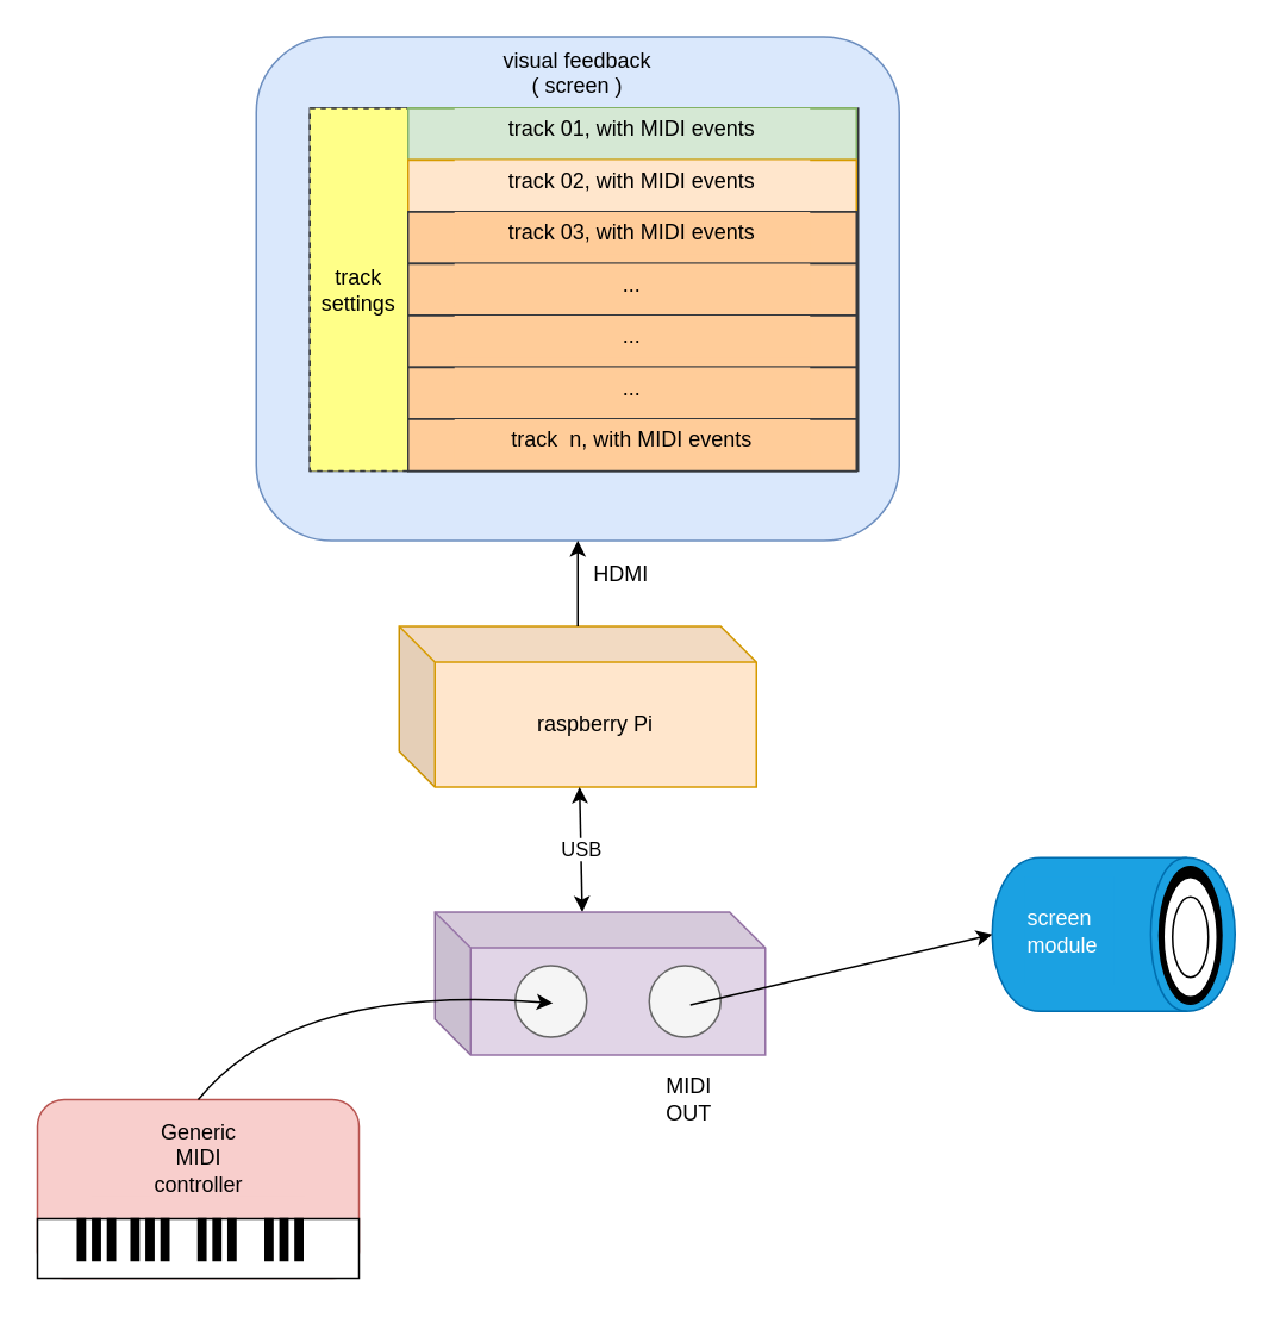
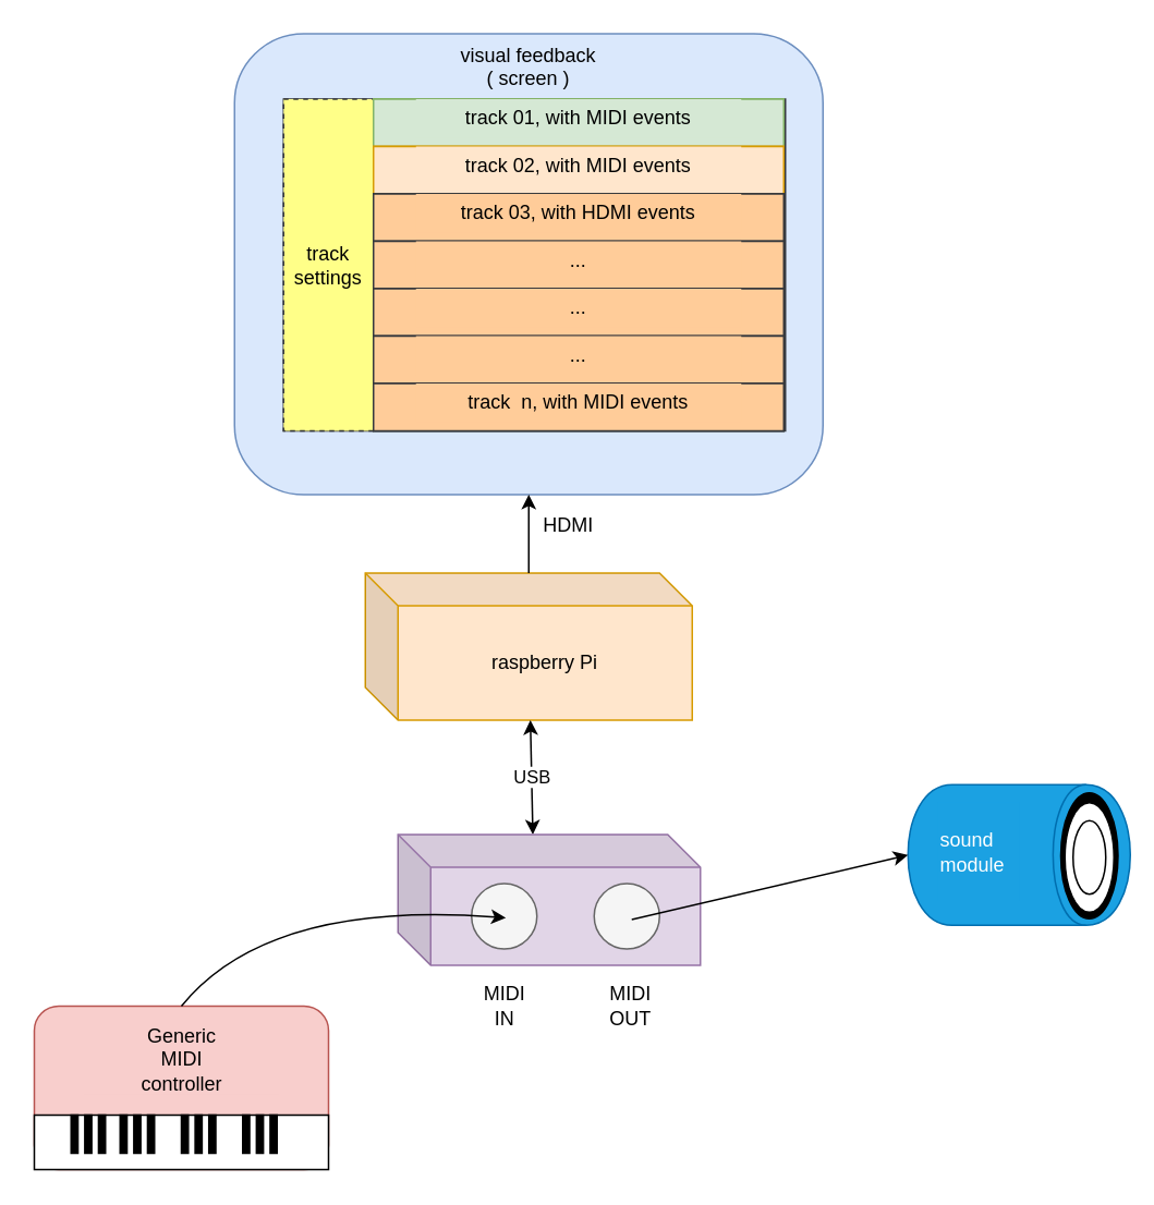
  <mxCell id="0" />
  <mxCell id="1" parent="0" />
  <mxCell id="2" value="" style="group;movable=0;resizable=0;rotatable=0;deletable=0;editable=0;connectable=0;" parent="1" vertex="1" connectable="0"><mxGeometry x="20.5" y="615" width="180" height="100" as="geometry" /></mxCell>
  <mxCell id="3" value="" style="group;movable=0;resizable=0;rotatable=0;deletable=0;editable=0;connectable=0;" parent="2" vertex="1" connectable="0"><mxGeometry width="180" height="100" as="geometry" /></mxCell>
  <mxCell id="4" value="" style="group;movable=0;resizable=0;rotatable=0;deletable=0;editable=0;connectable=0;" parent="3" vertex="1" connectable="0"><mxGeometry width="180" height="100" as="geometry" /></mxCell>
  <mxCell id="5" value="" style="group;movable=0;resizable=0;rotatable=0;deletable=0;editable=0;connectable=0;" parent="4" vertex="1" connectable="0"><mxGeometry width="180" height="100" as="geometry" /></mxCell>
  <mxCell id="6" value="" style="rounded=1;whiteSpace=wrap;html=1;align=center;fillColor=#f8cecc;strokeColor=#b85450;movable=0;resizable=0;rotatable=0;deletable=0;editable=0;connectable=0;" parent="5" vertex="1"><mxGeometry width="180" height="100" as="geometry" /></mxCell>
  <mxCell id="7" value="" style="rounded=0;whiteSpace=wrap;html=1;align=center;movable=0;resizable=0;rotatable=0;deletable=0;editable=0;connectable=0;" parent="5" vertex="1"><mxGeometry y="66.667" width="180" height="33.333" as="geometry" /></mxCell>
  <mxCell id="8" value="" style="shape=parallelMarker;html=1;outlineConnect=0;align=center;movable=0;resizable=0;rotatable=0;deletable=0;editable=0;connectable=0;" parent="5" vertex="1"><mxGeometry x="22.5" y="66.667" width="21" height="23.333" as="geometry" /></mxCell>
  <mxCell id="9" value="" style="shape=parallelMarker;html=1;outlineConnect=0;align=center;movable=0;resizable=0;rotatable=0;deletable=0;editable=0;connectable=0;" parent="5" vertex="1"><mxGeometry x="52.5" y="66.667" width="21" height="23.333" as="geometry" /></mxCell>
  <mxCell id="10" value="" style="shape=parallelMarker;html=1;outlineConnect=0;align=center;movable=0;resizable=0;rotatable=0;deletable=0;editable=0;connectable=0;" parent="5" vertex="1"><mxGeometry x="90" y="66.667" width="21" height="23.333" as="geometry" /></mxCell>
  <mxCell id="11" value="" style="shape=parallelMarker;html=1;outlineConnect=0;align=center;movable=0;resizable=0;rotatable=0;deletable=0;editable=0;connectable=0;" parent="5" vertex="1"><mxGeometry x="127.5" y="66.667" width="21" height="23.333" as="geometry" /></mxCell>
  <mxCell id="12" value="Generic&lt;br&gt;MIDI&lt;br&gt; controller" style="rounded=0;whiteSpace=wrap;html=1;fillColor=#f8cecc;align=center;strokeColor=none;movable=0;resizable=0;rotatable=0;deletable=0;editable=0;connectable=0;" parent="5" vertex="1"><mxGeometry x="30" y="11" width="120" height="43" as="geometry" /></mxCell>
  <mxCell id="13" value="" style="group;movable=0;resizable=0;rotatable=0;deletable=0;editable=0;connectable=0;" parent="1" vertex="1" connectable="0"><mxGeometry x="573" y="454.5" width="110.5" height="136" as="geometry" /></mxCell>
  <mxCell id="14" value="" style="group" parent="13" vertex="1" connectable="0"><mxGeometry width="110.5" height="136" as="geometry" /></mxCell>
  <mxCell id="15" value="" style="shape=cylinder;whiteSpace=wrap;html=1;boundedLbl=1;backgroundOutline=1;align=left;rotation=90;fillColor=#1ba1e2;strokeColor=#006EAF;fontColor=#ffffff;" parent="14" vertex="1"><mxGeometry x="7" width="86" height="136" as="geometry" /></mxCell>
- <mxCell id="16" value="screen module" style="rounded=0;whiteSpace=wrap;html=1;align=left;fillColor=#1ba1e2;strokeColor=none;fontColor=#ffffff;" parent="14" vertex="1"><mxGeometry y="36" width="50" height="60" as="geometry" /></mxCell>
+ <mxCell id="16" value="sound module" style="rounded=0;whiteSpace=wrap;html=1;align=left;fillColor=#1ba1e2;strokeColor=none;fontColor=#ffffff;" parent="14" vertex="1"><mxGeometry y="36" width="50" height="60" as="geometry" /></mxCell>
  <mxCell id="17" value="" style="ellipse;whiteSpace=wrap;html=1;fillColor=#000000;align=left;" parent="14" vertex="1"><mxGeometry x="75.5" y="30" width="35" height="77" as="geometry" /></mxCell>
  <mxCell id="18" value="" style="ellipse;whiteSpace=wrap;html=1;fillColor=#FFFFFF;align=left;" parent="14" vertex="1"><mxGeometry x="78" y="36" width="30" height="67" as="geometry" /></mxCell>
  <mxCell id="19" value="" style="ellipse;whiteSpace=wrap;html=1;fillColor=#FFFFFF;align=left;" parent="14" vertex="1"><mxGeometry x="83" y="47" width="20" height="45" as="geometry" /></mxCell>
  <mxCell id="20" value="raspberry Pi" style="shape=cube;whiteSpace=wrap;html=1;boundedLbl=1;backgroundOutline=1;darkOpacity=0.05;darkOpacity2=0.1;fillColor=#ffe6cc;strokeColor=#d79b00;movable=0;resizable=0;rotatable=0;deletable=0;editable=0;connectable=0;" parent="1" vertex="1"><mxGeometry x="223" y="350" width="200" height="90" as="geometry" /></mxCell>
  <mxCell id="21" value="" style="group;movable=0;resizable=0;rotatable=0;deletable=0;editable=0;connectable=0;" parent="1" vertex="1" connectable="0"><mxGeometry x="143" y="20" width="360" height="282" as="geometry" /></mxCell>
  <mxCell id="22" value="" style="group" parent="21" vertex="1" connectable="0"><mxGeometry width="360" height="282" as="geometry" /></mxCell>
  <mxCell id="23" value="visual feedback&lt;br&gt;( screen )" style="rounded=1;whiteSpace=wrap;html=1;verticalAlign=top;fillColor=#dae8fc;strokeColor=#6c8ebf;" parent="22" vertex="1"><mxGeometry width="360" height="282" as="geometry" /></mxCell>
  <mxCell id="24" value="" style="group;fillColor=#ffff88;strokeColor=#36393d;" parent="22" vertex="1" connectable="0"><mxGeometry x="30" y="40" width="307" height="203" as="geometry" /></mxCell>
  <mxCell id="25" value="track&lt;br&gt;settings" style="rounded=0;whiteSpace=wrap;html=1;fillColor=#ffff88;strokeColor=#36393d;dashed=1;" parent="24" vertex="1"><mxGeometry width="55" height="203" as="geometry" /></mxCell>
  <mxCell id="26" value="" style="group;fillColor=#d5e8d4;strokeColor=#82b366;" parent="24" vertex="1" connectable="0"><mxGeometry x="55" width="251" height="29" as="geometry" /></mxCell>
  <mxCell id="27" value="" style="group;fillColor=#d5e8d4;strokeColor=#82b366;" parent="26" vertex="1" connectable="0"><mxGeometry width="251" height="29" as="geometry" /></mxCell>
  <mxCell id="28" value="" style="rounded=0;whiteSpace=wrap;html=1;fillColor=#d5e8d4;strokeColor=#82b366;" parent="27" vertex="1"><mxGeometry width="251" height="29.0" as="geometry" /></mxCell>
  <mxCell id="29" value="track 01, with MIDI events" style="rounded=0;whiteSpace=wrap;html=1;align=center;fillColor=#d5e8d4;strokeColor=none;" parent="27" vertex="1"><mxGeometry x="26" width="199" height="23.821" as="geometry" /></mxCell>
  <mxCell id="30" value="" style="group;fillColor=#ffe6cc;strokeColor=#d79b00;" parent="22" vertex="1" connectable="0"><mxGeometry x="85" y="69" width="251" height="29" as="geometry" /></mxCell>
  <mxCell id="31" value="" style="group;fillColor=#ffe6cc;strokeColor=#d79b00;" parent="30" vertex="1" connectable="0"><mxGeometry width="251" height="29" as="geometry" /></mxCell>
  <mxCell id="32" value="" style="rounded=0;whiteSpace=wrap;html=1;fillColor=#ffe6cc;strokeColor=#d79b00;" parent="31" vertex="1"><mxGeometry width="251" height="29.0" as="geometry" /></mxCell>
  <mxCell id="33" value="track 02, with MIDI events" style="rounded=0;whiteSpace=wrap;html=1;align=center;strokeColor=none;fillColor=#ffe6cc;" parent="31" vertex="1"><mxGeometry x="26" width="199" height="23.821" as="geometry" /></mxCell>
  <mxCell id="34" value="" style="group;fillColor=#ffcc99;strokeColor=#36393d;" parent="22" vertex="1" connectable="0"><mxGeometry x="85" y="98" width="251" height="29" as="geometry" /></mxCell>
  <mxCell id="35" value="" style="group;fillColor=#ffcc99;strokeColor=#36393d;" parent="34" vertex="1" connectable="0"><mxGeometry width="251" height="29" as="geometry" /></mxCell>
  <mxCell id="36" value="" style="rounded=0;whiteSpace=wrap;html=1;fillColor=#ffcc99;strokeColor=#36393d;" parent="35" vertex="1"><mxGeometry width="251" height="29.0" as="geometry" /></mxCell>
- <mxCell id="37" value="track 03, with MIDI events" style="rounded=0;whiteSpace=wrap;html=1;align=center;strokeColor=none;fillColor=#ffcc99;" parent="35" vertex="1"><mxGeometry x="26" width="199" height="23.821" as="geometry" /></mxCell>
+ <mxCell id="37" value="track 03, with HDMI events" style="rounded=0;whiteSpace=wrap;html=1;align=center;strokeColor=none;fillColor=#ffcc99;" parent="35" vertex="1"><mxGeometry x="26" width="199" height="23.821" as="geometry" /></mxCell>
  <mxCell id="38" value="" style="group;fillColor=#ffcc99;strokeColor=#36393d;" parent="22" vertex="1" connectable="0"><mxGeometry x="85" y="127" width="251" height="29" as="geometry" /></mxCell>
  <mxCell id="39" value="" style="group;fillColor=#ffcc99;strokeColor=#36393d;" parent="38" vertex="1" connectable="0"><mxGeometry width="251" height="29" as="geometry" /></mxCell>
  <mxCell id="40" value="" style="rounded=0;whiteSpace=wrap;html=1;fillColor=#ffcc99;strokeColor=#36393d;" parent="39" vertex="1"><mxGeometry width="251" height="29.0" as="geometry" /></mxCell>
  <mxCell id="41" value="..." style="rounded=0;whiteSpace=wrap;html=1;align=center;strokeColor=none;fillColor=#ffcc99;" parent="39" vertex="1"><mxGeometry x="26" width="199" height="23.821" as="geometry" /></mxCell>
  <mxCell id="42" value="" style="group;fillColor=#ffcc99;strokeColor=#36393d;" parent="22" vertex="1" connectable="0"><mxGeometry x="85" y="156" width="251" height="29" as="geometry" /></mxCell>
  <mxCell id="43" value="" style="group;fillColor=#ffcc99;strokeColor=#36393d;" parent="42" vertex="1" connectable="0"><mxGeometry width="251" height="29" as="geometry" /></mxCell>
  <mxCell id="44" value="" style="rounded=0;whiteSpace=wrap;html=1;fillColor=#ffcc99;strokeColor=#36393d;" parent="43" vertex="1"><mxGeometry width="251" height="29.0" as="geometry" /></mxCell>
  <mxCell id="45" value="..." style="rounded=0;whiteSpace=wrap;html=1;align=center;strokeColor=none;fillColor=#ffcc99;" parent="43" vertex="1"><mxGeometry x="26" width="199" height="23.821" as="geometry" /></mxCell>
  <mxCell id="46" value="" style="group;fillColor=#ffcc99;strokeColor=#36393d;" parent="22" vertex="1" connectable="0"><mxGeometry x="85" y="185" width="251" height="29" as="geometry" /></mxCell>
  <mxCell id="47" value="" style="group;fillColor=#ffcc99;strokeColor=#36393d;" parent="46" vertex="1" connectable="0"><mxGeometry width="251" height="29" as="geometry" /></mxCell>
  <mxCell id="48" value="" style="rounded=0;whiteSpace=wrap;html=1;fillColor=#ffcc99;strokeColor=#36393d;" parent="47" vertex="1"><mxGeometry width="251" height="29.0" as="geometry" /></mxCell>
  <mxCell id="49" value="..." style="rounded=0;whiteSpace=wrap;html=1;align=center;strokeColor=none;fillColor=#ffcc99;" parent="47" vertex="1"><mxGeometry x="26" width="199" height="23.821" as="geometry" /></mxCell>
  <mxCell id="50" value="" style="group;fillColor=#ffcc99;strokeColor=#36393d;" parent="22" vertex="1" connectable="0"><mxGeometry x="85" y="214" width="251" height="29" as="geometry" /></mxCell>
  <mxCell id="51" value="" style="group;fillColor=#ffcc99;strokeColor=#36393d;" parent="50" vertex="1" connectable="0"><mxGeometry width="251" height="29" as="geometry" /></mxCell>
  <mxCell id="52" value="" style="rounded=0;whiteSpace=wrap;html=1;fillColor=#ffcc99;strokeColor=#36393d;" parent="51" vertex="1"><mxGeometry width="251" height="29.0" as="geometry" /></mxCell>
  <mxCell id="53" value="track&amp;nbsp; n, with MIDI events" style="rounded=0;whiteSpace=wrap;html=1;align=center;strokeColor=none;fillColor=#ffcc99;" parent="51" vertex="1"><mxGeometry x="26" width="199" height="23.821" as="geometry" /></mxCell>
  <mxCell id="54" value="" style="endArrow=classic;html=1;entryX=0.5;entryY=1;entryDx=0;entryDy=0;" parent="1" edge="1"><mxGeometry width="50" height="50" relative="1" as="geometry"><mxPoint x="323" y="350" as="sourcePoint" /><mxPoint x="323" y="302" as="targetPoint" /></mxGeometry></mxCell>
  <mxCell id="55" value="HDMI" style="text;html=1;resizable=0;points=[];align=center;verticalAlign=middle;labelBackgroundColor=#ffffff;" parent="54" vertex="1" connectable="0"><mxGeometry x="-0.316" relative="1" as="geometry"><mxPoint x="23.5" y="-14" as="offset" /></mxGeometry></mxCell>
  <mxCell id="56" value="USB" style="endArrow=classic;html=1;exitX=0;exitY=0;exitDx=82.5;exitDy=0;exitPerimeter=0;startArrow=classic;startFill=1;" parent="1" edge="1"><mxGeometry width="50" height="50" relative="1" as="geometry"><mxPoint x="325.5" y="510" as="sourcePoint" /><mxPoint x="323.978" y="440" as="targetPoint" /></mxGeometry></mxCell>
  <mxCell id="57" value="" style="group;movable=0;resizable=0;rotatable=0;deletable=0;editable=0;connectable=0;" vertex="1" connectable="0" parent="1"><mxGeometry x="243" y="510" width="185" height="120" as="geometry" /></mxCell>
  <mxCell id="58" value="" style="group;movable=1;resizable=1;rotatable=1;deletable=1;editable=1;connectable=1;" parent="57" vertex="1" connectable="0"><mxGeometry width="185" height="120" as="geometry" /></mxCell>
  <mxCell id="59" value="" style="shape=cube;whiteSpace=wrap;html=1;boundedLbl=1;backgroundOutline=1;darkOpacity=0.05;darkOpacity2=0.1;fillColor=#e1d5e7;align=left;strokeColor=#9673a6;" parent="58" vertex="1"><mxGeometry width="185" height="80" as="geometry" /></mxCell>
+ <mxCell id="60" value="MIDI&lt;br&gt;IN" style="rounded=0;whiteSpace=wrap;html=1;align=center;strokeColor=none;" parent="58" vertex="1"><mxGeometry x="47.5" y="90" width="35" height="30" as="geometry" /></mxCell>
  <mxCell id="61" value="" style="ellipse;whiteSpace=wrap;html=1;aspect=fixed;align=left;fillColor=#f5f5f5;strokeColor=#666666;fontColor=#333333;" parent="58" vertex="1"><mxGeometry x="45" y="30" width="40" height="40" as="geometry" /></mxCell>
  <mxCell id="62" value="" style="ellipse;whiteSpace=wrap;html=1;aspect=fixed;align=left;fillColor=#f5f5f5;strokeColor=#666666;fontColor=#333333;" parent="58" vertex="1"><mxGeometry x="120" y="30" width="40" height="40" as="geometry" /></mxCell>
  <mxCell id="63" value="MIDI&lt;br&gt;OUT" style="rounded=0;whiteSpace=wrap;html=1;align=center;strokeColor=none;" parent="58" vertex="1"><mxGeometry x="125" y="90" width="35" height="30" as="geometry" /></mxCell>
  <mxCell id="64" value="" style="endArrow=classic;html=1;entryX=0.525;entryY=0.525;entryDx=0;entryDy=0;entryPerimeter=0;curved=1;exitX=0.5;exitY=0;exitDx=0;exitDy=0;" parent="1" edge="1"><mxGeometry width="50" height="50" relative="1" as="geometry"><mxPoint x="110.5" y="615" as="sourcePoint" /><mxPoint x="309" y="561" as="targetPoint" /><Array as="points"><mxPoint x="163" y="550" /></Array></mxGeometry></mxCell>
  <mxCell id="65" value="" style="endArrow=classic;html=1;entryX=0.5;entryY=1;entryDx=0;entryDy=0;exitX=0.575;exitY=0.55;exitDx=0;exitDy=0;exitPerimeter=0;" parent="1" edge="1"><mxGeometry width="50" height="50" relative="1" as="geometry"><mxPoint x="386" y="562" as="sourcePoint" /><mxPoint x="555" y="522.5" as="targetPoint" /></mxGeometry></mxCell>
